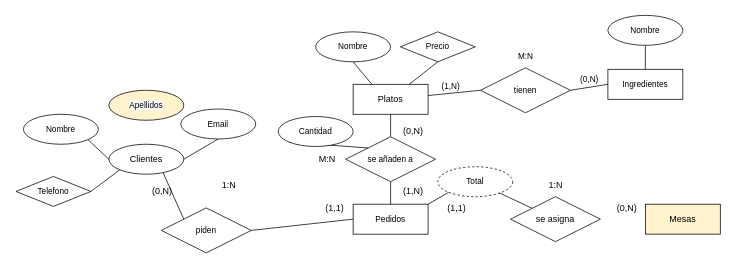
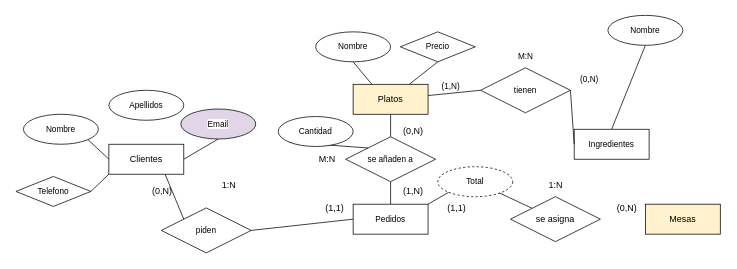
  <mxCell id="0" />
  <mxCell id="1" parent="0" />
  <mxCell id="2" value="Mesas" style="whiteSpace=wrap;html=1;align=center;fillColor=#fff2cc;" parent="1" vertex="1"><mxGeometry x="860" y="272" width="100" height="40" as="geometry" /></mxCell>
  <mxCell id="3" style="edgeStyle=none;shape=connector;rounded=0;orthogonalLoop=1;jettySize=auto;html=1;exitX=0.75;exitY=0;exitDx=0;exitDy=0;entryX=0.5;entryY=1;entryDx=0;entryDy=0;strokeColor=default;align=center;verticalAlign=middle;fontFamily=Helvetica;fontSize=11;fontColor=default;labelBackgroundColor=default;endArrow=none;endFill=0;" parent="1" source="6" target="15" edge="1"><mxGeometry relative="1" as="geometry" /></mxCell>
  <mxCell id="4" style="edgeStyle=none;shape=connector;rounded=0;orthogonalLoop=1;jettySize=auto;html=1;exitX=0.5;exitY=1;exitDx=0;exitDy=0;entryX=0.5;entryY=0;entryDx=0;entryDy=0;strokeColor=default;align=center;verticalAlign=middle;fontFamily=Helvetica;fontSize=11;fontColor=default;labelBackgroundColor=default;endArrow=none;endFill=0;" parent="1" source="6" target="17" edge="1"><mxGeometry relative="1" as="geometry" /></mxCell>
  <mxCell id="5" style="edgeStyle=none;shape=connector;rounded=0;orthogonalLoop=1;jettySize=auto;html=1;entryX=0;entryY=0.5;entryDx=0;entryDy=0;strokeColor=default;align=center;verticalAlign=middle;fontFamily=Helvetica;fontSize=11;fontColor=default;labelBackgroundColor=default;endArrow=none;endFill=0;" edge="1" parent="1" source="6" target="40"><mxGeometry relative="1" as="geometry" /></mxCell>
- <mxCell id="6" value="Platos" style="whiteSpace=wrap;html=1;align=center;" parent="1" vertex="1"><mxGeometry x="470" y="112" width="100" height="40" as="geometry" /></mxCell>
+ <mxCell id="6" value="Platos" style="whiteSpace=wrap;html=1;align=center;fillColor=#fff2cc;" parent="1" vertex="1"><mxGeometry x="470" y="112" width="100" height="40" as="geometry" /></mxCell>
  <mxCell id="7" style="edgeStyle=none;shape=connector;rounded=0;orthogonalLoop=1;jettySize=auto;html=1;exitX=0.75;exitY=1;exitDx=0;exitDy=0;entryX=0;entryY=0;entryDx=0;entryDy=0;strokeColor=default;align=center;verticalAlign=middle;fontFamily=Helvetica;fontSize=11;fontColor=default;labelBackgroundColor=default;endArrow=none;endFill=0;" parent="1" source="9" target="11" edge="1"><mxGeometry relative="1" as="geometry" /></mxCell>
  <mxCell id="8" style="edgeStyle=none;shape=connector;rounded=0;orthogonalLoop=1;jettySize=auto;html=1;exitX=0;exitY=0.5;exitDx=0;exitDy=0;entryX=0.5;entryY=0;entryDx=0;entryDy=0;strokeColor=default;align=center;verticalAlign=middle;fontFamily=Helvetica;fontSize=11;fontColor=default;labelBackgroundColor=default;endArrow=none;endFill=0;" parent="1" target="12" edge="1" source="9"><mxGeometry relative="1" as="geometry"><mxPoint x="205" y="202" as="sourcePoint" /></mxGeometry></mxCell>
- <mxCell id="9" value="Clientes" style="ellipse;whiteSpace=wrap;html=1;align=center;" parent="1" vertex="1"><mxGeometry x="144" y="192" width="100" height="40" as="geometry" /></mxCell>
+ <mxCell id="9" value="Clientes" style="whiteSpace=wrap;html=1;align=center;" parent="1" vertex="1"><mxGeometry x="144" y="192" width="100" height="40" as="geometry" /></mxCell>
  <mxCell id="10" style="edgeStyle=none;shape=connector;rounded=0;orthogonalLoop=1;jettySize=auto;html=1;entryX=0;entryY=0.5;entryDx=0;entryDy=0;strokeColor=default;align=center;verticalAlign=middle;fontFamily=Helvetica;fontSize=11;fontColor=default;labelBackgroundColor=default;endArrow=none;endFill=0;exitX=1;exitY=0.5;exitDx=0;exitDy=0;" parent="1" source="11" target="18" edge="1"><mxGeometry relative="1" as="geometry"><mxPoint x="400" y="287" as="sourcePoint" /><mxPoint x="475" y="287" as="targetPoint" /></mxGeometry></mxCell>
  <mxCell id="11" value="piden" style="shape=rhombus;perimeter=rhombusPerimeter;whiteSpace=wrap;html=1;align=center;fontFamily=Helvetica;fontSize=11;fontColor=default;labelBackgroundColor=default;" parent="1" vertex="1"><mxGeometry x="214" y="277" width="120" height="60" as="geometry" /></mxCell>
  <mxCell id="12" value="Nombre" style="ellipse;whiteSpace=wrap;html=1;align=center;fontFamily=Helvetica;fontSize=11;fontColor=default;labelBackgroundColor=default;" parent="1" vertex="1"><mxGeometry x="30" y="152" width="100" height="40" as="geometry" /></mxCell>
  <mxCell id="13" style="edgeStyle=none;shape=connector;rounded=0;orthogonalLoop=1;jettySize=auto;html=1;exitX=0.5;exitY=1;exitDx=0;exitDy=0;entryX=0.25;entryY=0;entryDx=0;entryDy=0;strokeColor=default;align=center;verticalAlign=middle;fontFamily=Helvetica;fontSize=11;fontColor=default;labelBackgroundColor=default;endArrow=none;endFill=0;" parent="1" source="14" target="6" edge="1"><mxGeometry relative="1" as="geometry" /></mxCell>
  <mxCell id="14" value="Nombre" style="ellipse;whiteSpace=wrap;html=1;align=center;fontFamily=Helvetica;fontSize=11;fontColor=default;labelBackgroundColor=default;" parent="1" vertex="1"><mxGeometry x="420" y="42" width="100" height="40" as="geometry" /></mxCell>
  <mxCell id="15" value="Precio" style="rhombus;whiteSpace=wrap;html=1;align=center;fontFamily=Helvetica;fontSize=11;fontColor=default;labelBackgroundColor=default;" parent="1" vertex="1"><mxGeometry x="533" y="42" width="100" height="40" as="geometry" /></mxCell>
  <mxCell id="16" style="edgeStyle=none;shape=connector;rounded=0;orthogonalLoop=1;jettySize=auto;html=1;exitX=0.5;exitY=1;exitDx=0;exitDy=0;entryX=0.5;entryY=0;entryDx=0;entryDy=0;strokeColor=default;align=center;verticalAlign=middle;fontFamily=Helvetica;fontSize=11;fontColor=default;labelBackgroundColor=default;endArrow=none;endFill=0;" parent="1" source="17" target="18" edge="1"><mxGeometry relative="1" as="geometry" /></mxCell>
  <mxCell id="17" value="se añaden a" style="shape=rhombus;perimeter=rhombusPerimeter;whiteSpace=wrap;html=1;align=center;fontFamily=Helvetica;fontSize=11;fontColor=default;labelBackgroundColor=default;" parent="1" vertex="1"><mxGeometry x="460" y="182" width="120" height="60" as="geometry" /></mxCell>
  <mxCell id="18" value="Pedidos" style="whiteSpace=wrap;html=1;align=center;fontFamily=Helvetica;fontSize=11;fontColor=default;labelBackgroundColor=default;" parent="1" vertex="1"><mxGeometry x="470" y="272" width="100" height="40" as="geometry" /></mxCell>
  <mxCell id="19" style="edgeStyle=none;shape=connector;rounded=0;orthogonalLoop=1;jettySize=auto;html=1;exitX=0;exitY=1;exitDx=0;exitDy=0;entryX=1;entryY=0;entryDx=0;entryDy=0;strokeColor=default;align=center;verticalAlign=middle;fontFamily=Helvetica;fontSize=11;fontColor=default;labelBackgroundColor=default;endArrow=none;endFill=0;" parent="1" source="20" target="18" edge="1"><mxGeometry relative="1" as="geometry" /></mxCell>
  <mxCell id="20" value="Total" style="ellipse;whiteSpace=wrap;html=1;align=center;fontFamily=Helvetica;fontSize=11;fontColor=default;labelBackgroundColor=default;dashed=1;" parent="1" vertex="1"><mxGeometry x="583" y="222" width="100" height="40" as="geometry" /></mxCell>
  <mxCell id="21" value="" style="rounded=0;orthogonalLoop=1;jettySize=auto;html=1;endArrow=none;endFill=0;" parent="1" source="22" target="20" edge="1"><mxGeometry relative="1" as="geometry" /></mxCell>
  <mxCell id="22" value="se asigna" style="shape=rhombus;perimeter=rhombusPerimeter;whiteSpace=wrap;html=1;align=center;" parent="1" vertex="1"><mxGeometry x="680" y="262" width="120" height="60" as="geometry" /></mxCell>
  <mxCell id="23" value="(0,N)" style="text;html=1;align=center;verticalAlign=middle;resizable=0;points=[];autosize=1;strokeColor=none;fillColor=none;" parent="1" vertex="1"><mxGeometry x="190" y="240" width="50" height="30" as="geometry" /></mxCell>
  <mxCell id="24" value="(1,1)" style="text;html=1;align=center;verticalAlign=middle;resizable=0;points=[];autosize=1;strokeColor=none;fillColor=none;" parent="1" vertex="1"><mxGeometry x="420" y="262" width="50" height="30" as="geometry" /></mxCell>
  <mxCell id="25" value="1:N" style="text;html=1;align=center;verticalAlign=middle;resizable=0;points=[];autosize=1;strokeColor=none;fillColor=none;" parent="1" vertex="1"><mxGeometry x="284" y="232" width="40" height="30" as="geometry" /></mxCell>
  <mxCell id="26" value="(0,N)" style="text;html=1;align=center;verticalAlign=middle;resizable=0;points=[];autosize=1;strokeColor=none;fillColor=none;" parent="1" vertex="1"><mxGeometry x="525" y="160" width="50" height="30" as="geometry" /></mxCell>
  <mxCell id="27" value="(1,N)" style="text;html=1;align=center;verticalAlign=middle;resizable=0;points=[];autosize=1;strokeColor=none;fillColor=none;" parent="1" vertex="1"><mxGeometry x="525" y="240" width="50" height="30" as="geometry" /></mxCell>
  <mxCell id="28" value="(1,1)" style="text;html=1;align=center;verticalAlign=middle;resizable=0;points=[];autosize=1;strokeColor=none;fillColor=none;" parent="1" vertex="1"><mxGeometry x="583" y="262" width="50" height="30" as="geometry" /></mxCell>
  <mxCell id="29" value="M:N" style="text;html=1;align=center;verticalAlign=middle;resizable=0;points=[];autosize=1;strokeColor=none;fillColor=none;" parent="1" vertex="1"><mxGeometry x="410" y="197" width="50" height="30" as="geometry" /></mxCell>
  <mxCell id="30" value="(0,N)" style="text;html=1;align=center;verticalAlign=middle;resizable=0;points=[];autosize=1;strokeColor=none;fillColor=none;" parent="1" vertex="1"><mxGeometry x="810" y="262" width="50" height="30" as="geometry" /></mxCell>
  <mxCell id="31" value="1:N" style="text;html=1;align=center;verticalAlign=middle;resizable=0;points=[];autosize=1;strokeColor=none;fillColor=none;" parent="1" vertex="1"><mxGeometry x="720" y="232" width="40" height="30" as="geometry" /></mxCell>
  <mxCell id="32" style="edgeStyle=none;shape=connector;rounded=0;orthogonalLoop=1;jettySize=auto;html=1;exitX=0;exitY=1;exitDx=0;exitDy=0;entryX=0;entryY=0;entryDx=0;entryDy=0;strokeColor=default;align=center;verticalAlign=middle;fontFamily=Helvetica;fontSize=11;fontColor=default;labelBackgroundColor=default;endArrow=none;endFill=0;" edge="1" parent="1" source="33" target="17"><mxGeometry relative="1" as="geometry"><mxPoint x="563" y="205" as="targetPoint" /></mxGeometry></mxCell>
  <mxCell id="33" value="Cantidad" style="ellipse;whiteSpace=wrap;html=1;align=center;fontFamily=Helvetica;fontSize=11;fontColor=default;labelBackgroundColor=default;" vertex="1" parent="1"><mxGeometry x="370" y="155" width="100" height="40" as="geometry" /></mxCell>
- <mxCell id="34" value="Apellidos" style="ellipse;whiteSpace=wrap;html=1;align=center;fontFamily=Helvetica;fontSize=11;fontColor=default;labelBackgroundColor=default;fillColor=#fff2cc;" vertex="1" parent="1"><mxGeometry x="144" y="120" width="100" height="40" as="geometry" /></mxCell>
+ <mxCell id="34" value="Apellidos" style="ellipse;whiteSpace=wrap;html=1;align=center;fontFamily=Helvetica;fontSize=11;fontColor=default;labelBackgroundColor=default;" vertex="1" parent="1"><mxGeometry x="144" y="120" width="100" height="40" as="geometry" /></mxCell>
  <mxCell id="35" style="edgeStyle=none;shape=connector;rounded=0;orthogonalLoop=1;jettySize=auto;html=1;exitX=0.5;exitY=1;exitDx=0;exitDy=0;entryX=1;entryY=0.5;entryDx=0;entryDy=0;strokeColor=default;align=center;verticalAlign=middle;fontFamily=Helvetica;fontSize=11;fontColor=default;labelBackgroundColor=default;endArrow=none;endFill=0;" edge="1" parent="1" source="36" target="9"><mxGeometry relative="1" as="geometry" /></mxCell>
- <mxCell id="36" value="Email" style="ellipse;whiteSpace=wrap;html=1;align=center;fontFamily=Helvetica;fontSize=11;fontColor=default;labelBackgroundColor=default;" vertex="1" parent="1"><mxGeometry x="240" y="145" width="100" height="40" as="geometry" /></mxCell>
+ <mxCell id="36" value="Email" style="ellipse;whiteSpace=wrap;html=1;align=center;fontFamily=Helvetica;fontSize=11;fontColor=default;labelBackgroundColor=default;fillColor=#e1d5e7;" vertex="1" parent="1"><mxGeometry x="240" y="145" width="100" height="40" as="geometry" /></mxCell>
  <mxCell id="37" style="edgeStyle=none;shape=connector;rounded=0;orthogonalLoop=1;jettySize=auto;html=1;exitX=0.5;exitY=0;exitDx=0;exitDy=0;entryX=0.5;entryY=1;entryDx=0;entryDy=0;strokeColor=default;align=center;verticalAlign=middle;fontFamily=Helvetica;fontSize=11;fontColor=default;labelBackgroundColor=default;endArrow=none;endFill=0;" edge="1" parent="1" source="38" target="46"><mxGeometry relative="1" as="geometry" /></mxCell>
- <mxCell id="38" value="Ingredientes" style="whiteSpace=wrap;html=1;align=center;fontFamily=Helvetica;fontSize=11;fontColor=default;labelBackgroundColor=default;" vertex="1" parent="1"><mxGeometry x="810" y="92" width="100" height="40" as="geometry" /></mxCell>
+ <mxCell id="38" value="Ingredientes" style="whiteSpace=wrap;html=1;align=center;fontFamily=Helvetica;fontSize=11;fontColor=default;labelBackgroundColor=default;" vertex="1" parent="1"><mxGeometry x="765" y="172" width="100" height="40" as="geometry" /></mxCell>
  <mxCell id="39" style="edgeStyle=none;shape=connector;rounded=0;orthogonalLoop=1;jettySize=auto;html=1;exitX=1;exitY=0.5;exitDx=0;exitDy=0;entryX=0;entryY=0.5;entryDx=0;entryDy=0;strokeColor=default;align=center;verticalAlign=middle;fontFamily=Helvetica;fontSize=11;fontColor=default;labelBackgroundColor=default;endArrow=none;endFill=0;" edge="1" parent="1" source="40" target="38"><mxGeometry relative="1" as="geometry" /></mxCell>
  <mxCell id="40" value="tienen" style="shape=rhombus;perimeter=rhombusPerimeter;whiteSpace=wrap;html=1;align=center;fontFamily=Helvetica;fontSize=11;fontColor=default;labelBackgroundColor=default;" vertex="1" parent="1"><mxGeometry x="640" y="90" width="120" height="60" as="geometry" /></mxCell>
  <mxCell id="41" value="(1,N)" style="text;html=1;align=center;verticalAlign=middle;resizable=0;points=[];autosize=1;strokeColor=none;fillColor=none;fontFamily=Helvetica;fontSize=11;fontColor=default;labelBackgroundColor=default;" vertex="1" parent="1"><mxGeometry x="575" y="100" width="50" height="30" as="geometry" /></mxCell>
  <mxCell id="42" value="(0,N)" style="text;html=1;align=center;verticalAlign=middle;resizable=0;points=[];autosize=1;strokeColor=none;fillColor=none;fontFamily=Helvetica;fontSize=11;fontColor=default;labelBackgroundColor=default;" vertex="1" parent="1"><mxGeometry x="760" y="90" width="50" height="30" as="geometry" /></mxCell>
  <mxCell id="43" value="M:N" style="text;html=1;align=center;verticalAlign=middle;resizable=0;points=[];autosize=1;strokeColor=none;fillColor=none;fontFamily=Helvetica;fontSize=11;fontColor=default;labelBackgroundColor=default;" vertex="1" parent="1"><mxGeometry x="680" y="60" width="40" height="30" as="geometry" /></mxCell>
  <mxCell id="44" style="edgeStyle=none;shape=connector;rounded=0;orthogonalLoop=1;jettySize=auto;html=1;exitX=1;exitY=0.5;exitDx=0;exitDy=0;entryX=0;entryY=1;entryDx=0;entryDy=0;strokeColor=default;align=center;verticalAlign=middle;fontFamily=Helvetica;fontSize=11;fontColor=default;labelBackgroundColor=default;endArrow=none;endFill=0;" edge="1" parent="1" source="45" target="9"><mxGeometry relative="1" as="geometry" /></mxCell>
  <mxCell id="45" value="Telefono" style="rhombus;whiteSpace=wrap;html=1;align=center;fontFamily=Helvetica;fontSize=11;fontColor=default;labelBackgroundColor=default;" vertex="1" parent="1"><mxGeometry x="20" y="235" width="100" height="40" as="geometry" /></mxCell>
  <mxCell id="46" value="Nombre" style="ellipse;whiteSpace=wrap;html=1;align=center;fontFamily=Helvetica;fontSize=11;fontColor=default;labelBackgroundColor=default;" vertex="1" parent="1"><mxGeometry x="810" y="20" width="100" height="40" as="geometry" /></mxCell>
